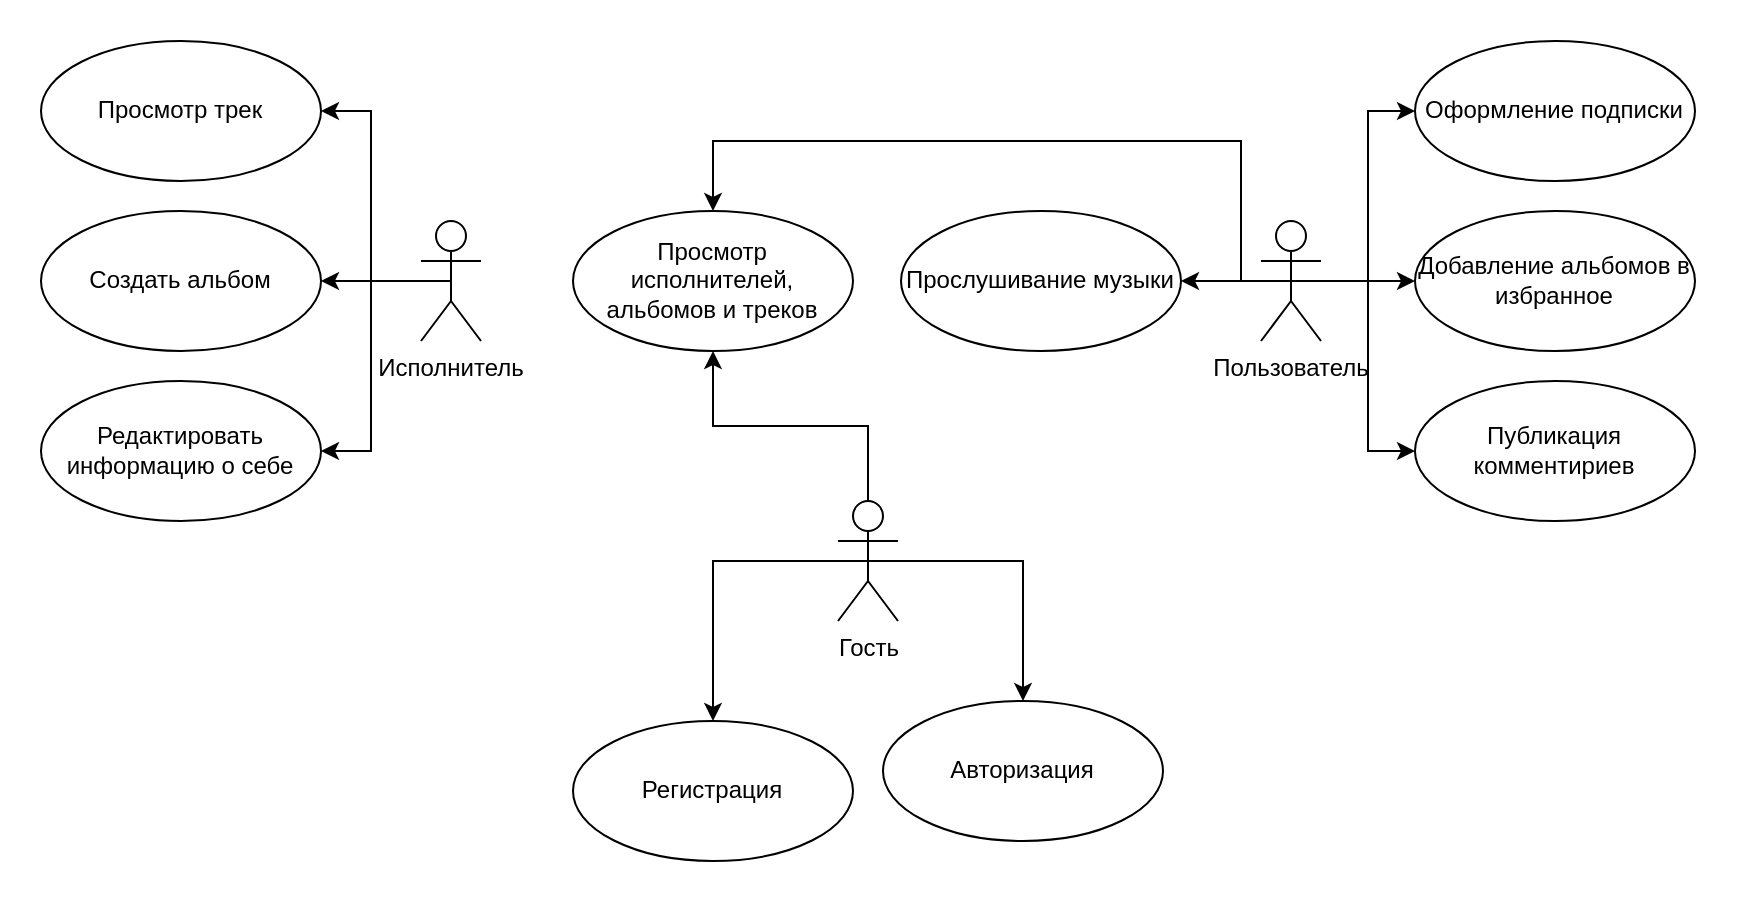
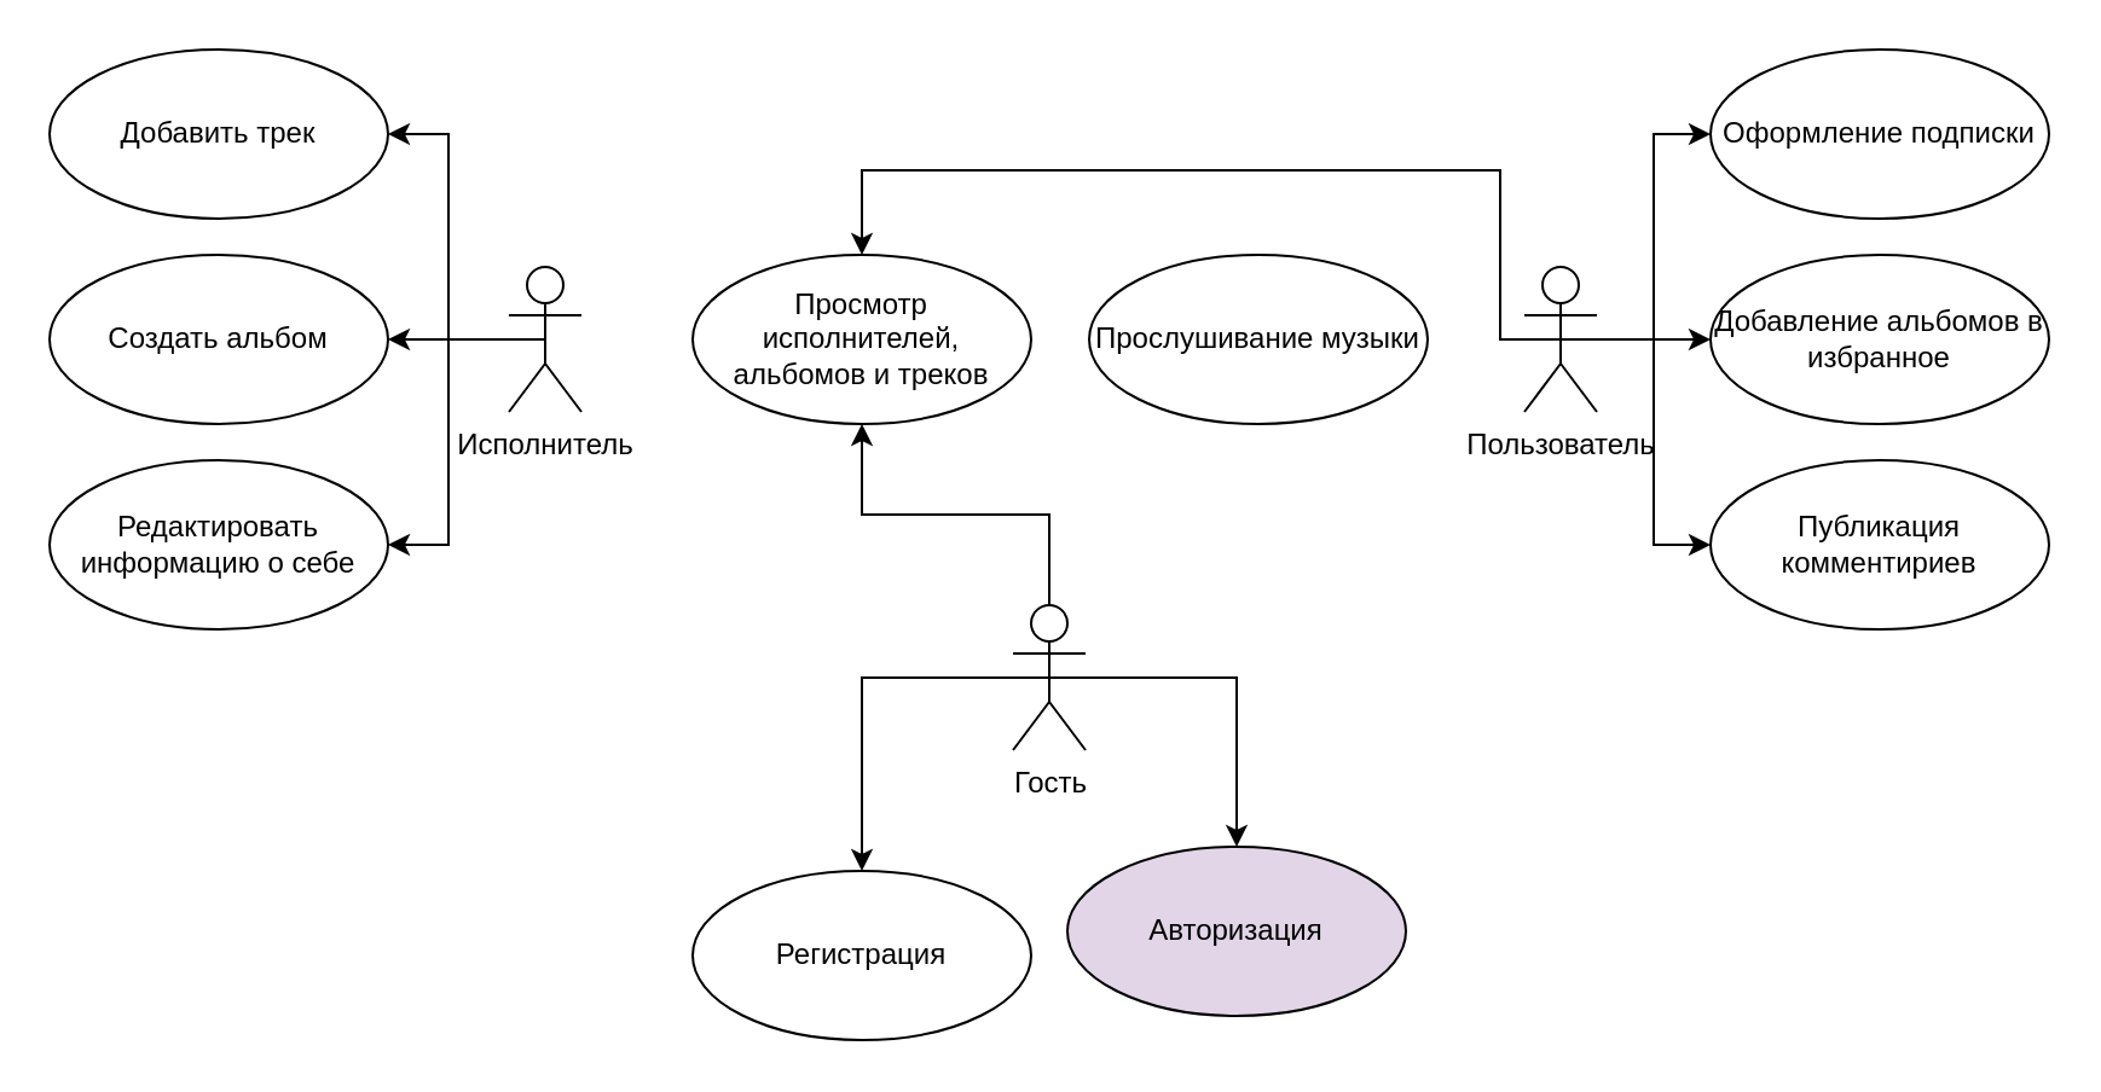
  <mxCell id="0" />
  <mxCell id="1" parent="0" />
  <mxCell id="2" style="edgeStyle=orthogonalEdgeStyle;rounded=0;orthogonalLoop=1;jettySize=auto;html=1;exitX=0.5;exitY=0.5;exitDx=0;exitDy=0;exitPerimeter=0;entryX=1;entryY=0.5;entryDx=0;entryDy=0;" parent="1" source="5" target="16" edge="1"><mxGeometry relative="1" as="geometry" /></mxCell>
  <mxCell id="3" style="edgeStyle=orthogonalEdgeStyle;rounded=0;orthogonalLoop=1;jettySize=auto;html=1;exitX=0.5;exitY=0.5;exitDx=0;exitDy=0;exitPerimeter=0;entryX=1;entryY=0.5;entryDx=0;entryDy=0;" parent="1" source="5" target="17" edge="1"><mxGeometry relative="1" as="geometry" /></mxCell>
  <mxCell id="4" style="edgeStyle=orthogonalEdgeStyle;rounded=0;orthogonalLoop=1;jettySize=auto;html=1;exitX=0.5;exitY=0.5;exitDx=0;exitDy=0;exitPerimeter=0;entryX=1;entryY=0.5;entryDx=0;entryDy=0;" parent="1" source="5" target="18" edge="1"><mxGeometry relative="1" as="geometry" /></mxCell>
  <mxCell id="5" value="Исполнитель" style="shape=umlActor;verticalLabelPosition=bottom;verticalAlign=top;html=1;" parent="1" vertex="1"><mxGeometry x="210" y="110" width="30" height="60" as="geometry" /></mxCell>
- <mxCell id="6" style="edgeStyle=orthogonalEdgeStyle;rounded=0;orthogonalLoop=1;jettySize=auto;html=1;exitX=0.5;exitY=0.5;exitDx=0;exitDy=0;exitPerimeter=0;entryX=1;entryY=0.5;entryDx=0;entryDy=0;" parent="1" source="11" target="24" edge="1"><mxGeometry relative="1" as="geometry" /></mxCell>
  <mxCell id="7" style="edgeStyle=orthogonalEdgeStyle;rounded=0;orthogonalLoop=1;jettySize=auto;html=1;exitX=0.5;exitY=0.5;exitDx=0;exitDy=0;exitPerimeter=0;entryX=0.5;entryY=0;entryDx=0;entryDy=0;" parent="1" source="11" target="25" edge="1"><mxGeometry relative="1" as="geometry"><Array as="points"><mxPoint x="620" y="140" /><mxPoint x="620" y="70" /><mxPoint x="356" y="70" /></Array></mxGeometry></mxCell>
  <mxCell id="8" style="edgeStyle=orthogonalEdgeStyle;rounded=0;orthogonalLoop=1;jettySize=auto;html=1;exitX=0.5;exitY=0.5;exitDx=0;exitDy=0;exitPerimeter=0;entryX=0;entryY=0.5;entryDx=0;entryDy=0;" parent="1" source="11" target="19" edge="1"><mxGeometry relative="1" as="geometry" /></mxCell>
  <mxCell id="9" style="edgeStyle=orthogonalEdgeStyle;rounded=0;orthogonalLoop=1;jettySize=auto;html=1;exitX=0.5;exitY=0.5;exitDx=0;exitDy=0;exitPerimeter=0;entryX=0;entryY=0.5;entryDx=0;entryDy=0;" parent="1" source="11" target="20" edge="1"><mxGeometry relative="1" as="geometry" /></mxCell>
  <mxCell id="10" style="edgeStyle=orthogonalEdgeStyle;rounded=0;orthogonalLoop=1;jettySize=auto;html=1;exitX=0.5;exitY=0.5;exitDx=0;exitDy=0;exitPerimeter=0;entryX=0;entryY=0.5;entryDx=0;entryDy=0;" parent="1" source="11" target="21" edge="1"><mxGeometry relative="1" as="geometry" /></mxCell>
  <mxCell id="11" value="Пользователь" style="shape=umlActor;verticalLabelPosition=bottom;verticalAlign=top;html=1;" parent="1" vertex="1"><mxGeometry x="630" y="110" width="30" height="60" as="geometry" /></mxCell>
  <mxCell id="12" style="edgeStyle=orthogonalEdgeStyle;rounded=0;orthogonalLoop=1;jettySize=auto;html=1;" parent="1" source="15" target="25" edge="1"><mxGeometry relative="1" as="geometry" /></mxCell>
  <mxCell id="13" style="edgeStyle=orthogonalEdgeStyle;rounded=0;orthogonalLoop=1;jettySize=auto;html=1;exitX=0.5;exitY=0.5;exitDx=0;exitDy=0;exitPerimeter=0;entryX=0.5;entryY=0;entryDx=0;entryDy=0;" parent="1" source="15" target="22" edge="1"><mxGeometry relative="1" as="geometry"><Array as="points"><mxPoint x="356" y="280" /></Array></mxGeometry></mxCell>
  <mxCell id="14" style="edgeStyle=orthogonalEdgeStyle;rounded=0;orthogonalLoop=1;jettySize=auto;html=1;exitX=0.5;exitY=0.5;exitDx=0;exitDy=0;exitPerimeter=0;entryX=0.5;entryY=0;entryDx=0;entryDy=0;" parent="1" source="15" target="23" edge="1"><mxGeometry relative="1" as="geometry"><Array as="points"><mxPoint x="511" y="280" /></Array></mxGeometry></mxCell>
  <mxCell id="15" value="Гость" style="shape=umlActor;verticalLabelPosition=bottom;verticalAlign=top;html=1;" parent="1" vertex="1"><mxGeometry x="418.5" y="250" width="30" height="60" as="geometry" /></mxCell>
- <mxCell id="16" value="Просмотр трек" style="ellipse;whiteSpace=wrap;html=1;" parent="1" vertex="1"><mxGeometry y="20" width="140" height="70" as="geometry" x="20" /></mxCell>
+ <mxCell id="16" value="Добавить трек" style="ellipse;whiteSpace=wrap;html=1;" parent="1" vertex="1"><mxGeometry y="20" width="140" height="70" as="geometry" x="20" /></mxCell>
  <mxCell id="17" value="Создать альбом" style="ellipse;whiteSpace=wrap;html=1;" parent="1" vertex="1"><mxGeometry y="105" width="140" height="70" as="geometry" x="20" /></mxCell>
  <mxCell id="18" value="Редактировать информацию о себе" style="ellipse;whiteSpace=wrap;html=1;" parent="1" vertex="1"><mxGeometry y="190" width="140" height="70" as="geometry" x="20" /></mxCell>
  <mxCell id="19" value="Оформление подписки" style="ellipse;whiteSpace=wrap;html=1;" parent="1" vertex="1"><mxGeometry x="707" y="20" width="140" height="70" as="geometry" /></mxCell>
  <mxCell id="20" value="Добавление альбомов в избранное" style="ellipse;whiteSpace=wrap;html=1;" parent="1" vertex="1"><mxGeometry x="707" y="105" width="140" height="70" as="geometry" /></mxCell>
  <mxCell id="21" value="Публикация комментириев" style="ellipse;whiteSpace=wrap;html=1;" parent="1" vertex="1"><mxGeometry x="707" y="190" width="140" height="70" as="geometry" /></mxCell>
  <mxCell id="22" value="Регистрация" style="ellipse;whiteSpace=wrap;html=1;" parent="1" vertex="1"><mxGeometry x="286" y="360" width="140" height="70" as="geometry" /></mxCell>
- <mxCell id="23" value="Авторизация" style="ellipse;whiteSpace=wrap;html=1;" parent="1" vertex="1"><mxGeometry x="441" y="350" width="140" height="70" as="geometry" /></mxCell>
+ <mxCell id="23" value="Авторизация" style="ellipse;whiteSpace=wrap;html=1;fillColor=#e1d5e7;" parent="1" vertex="1"><mxGeometry x="441" y="350" width="140" height="70" as="geometry" /></mxCell>
  <mxCell id="24" value="Прослушивание музыки" style="ellipse;whiteSpace=wrap;html=1;" parent="1" vertex="1"><mxGeometry x="450" y="105" width="140" height="70" as="geometry" /></mxCell>
  <mxCell id="25" value="Просмотр исполнителей, альбомов и треков" style="ellipse;whiteSpace=wrap;html=1;" parent="1" vertex="1"><mxGeometry x="286" y="105" width="140" height="70" as="geometry" /></mxCell>
